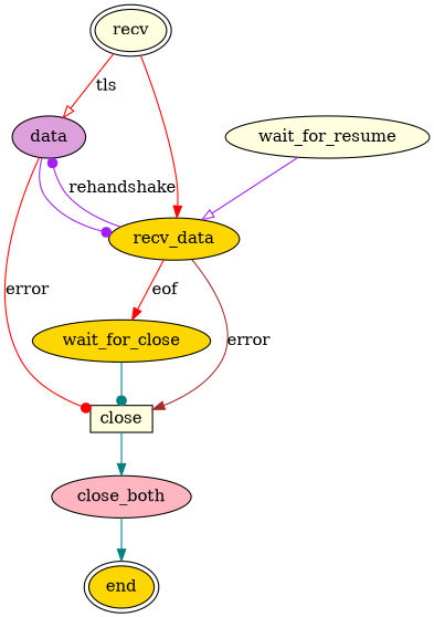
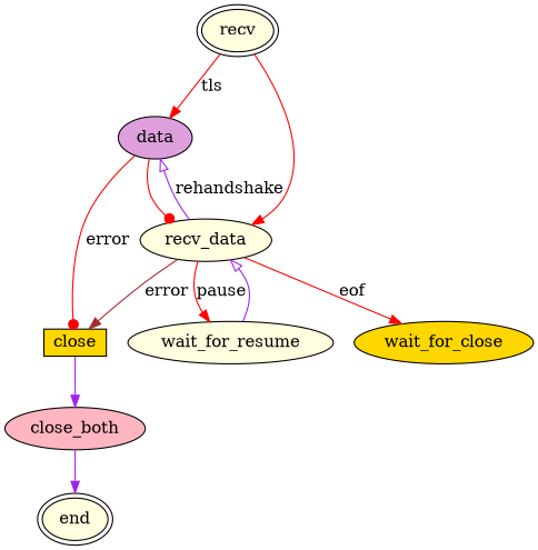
  strict digraph {
    node [fillcolor=lightyellow style=filled]
    edge [arrowhead=normal color=red]
    n1 [label=recv peripheries=2]
    n2 [fillcolor=plum label=data]
-   recv_data [fillcolor=gold]
-   close [height=0.1 shape=box width=0.1]
+   recv_data
+   close [fillcolor=gold height=0.1 shape=box width=0.1]
    wait_for_resume
    wait_for_close [fillcolor=gold]
-   end [fillcolor=gold peripheries=2]
+   end [peripheries=2]
    close_both [fillcolor=lightpink]
-   n1 -> n2 [arrowhead=onormal label=tls]
+   n1 -> n2 [label=tls]
    n1 -> recv_data
-   n2 -> recv_data [arrowhead=dot color=purple]
+   n2 -> recv_data [arrowhead=dot]
    n2 -> close [arrowhead=dot label=error]
-   recv_data -> n2 [arrowhead=dot color=purple label=rehandshake]
+   recv_data -> n2 [arrowhead=onormal color=purple label=rehandshake]
    recv_data -> close [color=brown label=error]
+   recv_data -> wait_for_resume [label=pause]
    recv_data -> wait_for_close [label=eof]
-   close -> close_both [color=teal]
+   close -> close_both [color=purple]
    wait_for_resume -> recv_data [arrowhead=onormal color=purple]
-   wait_for_close -> close [arrowhead=dot color=teal]
-   close_both -> end [color=teal]
+   close_both -> end [color=purple]
  }
